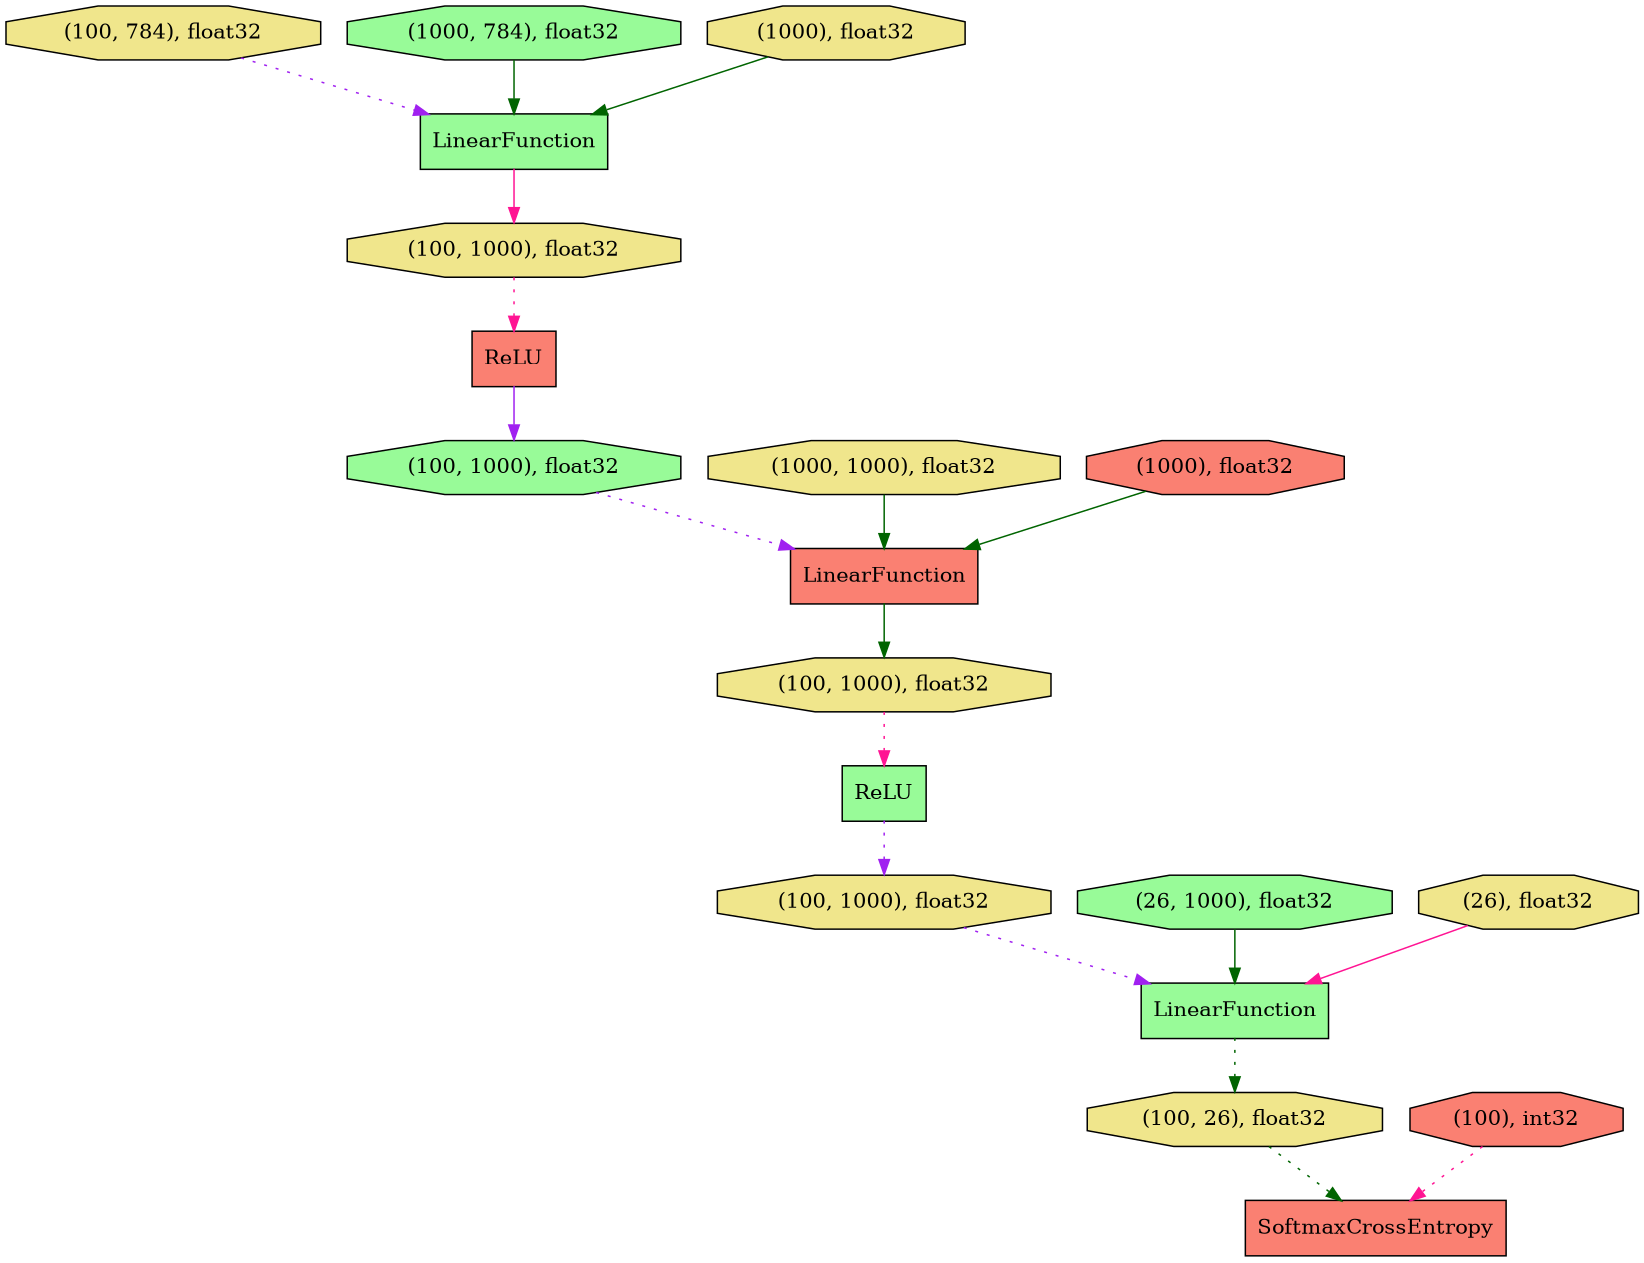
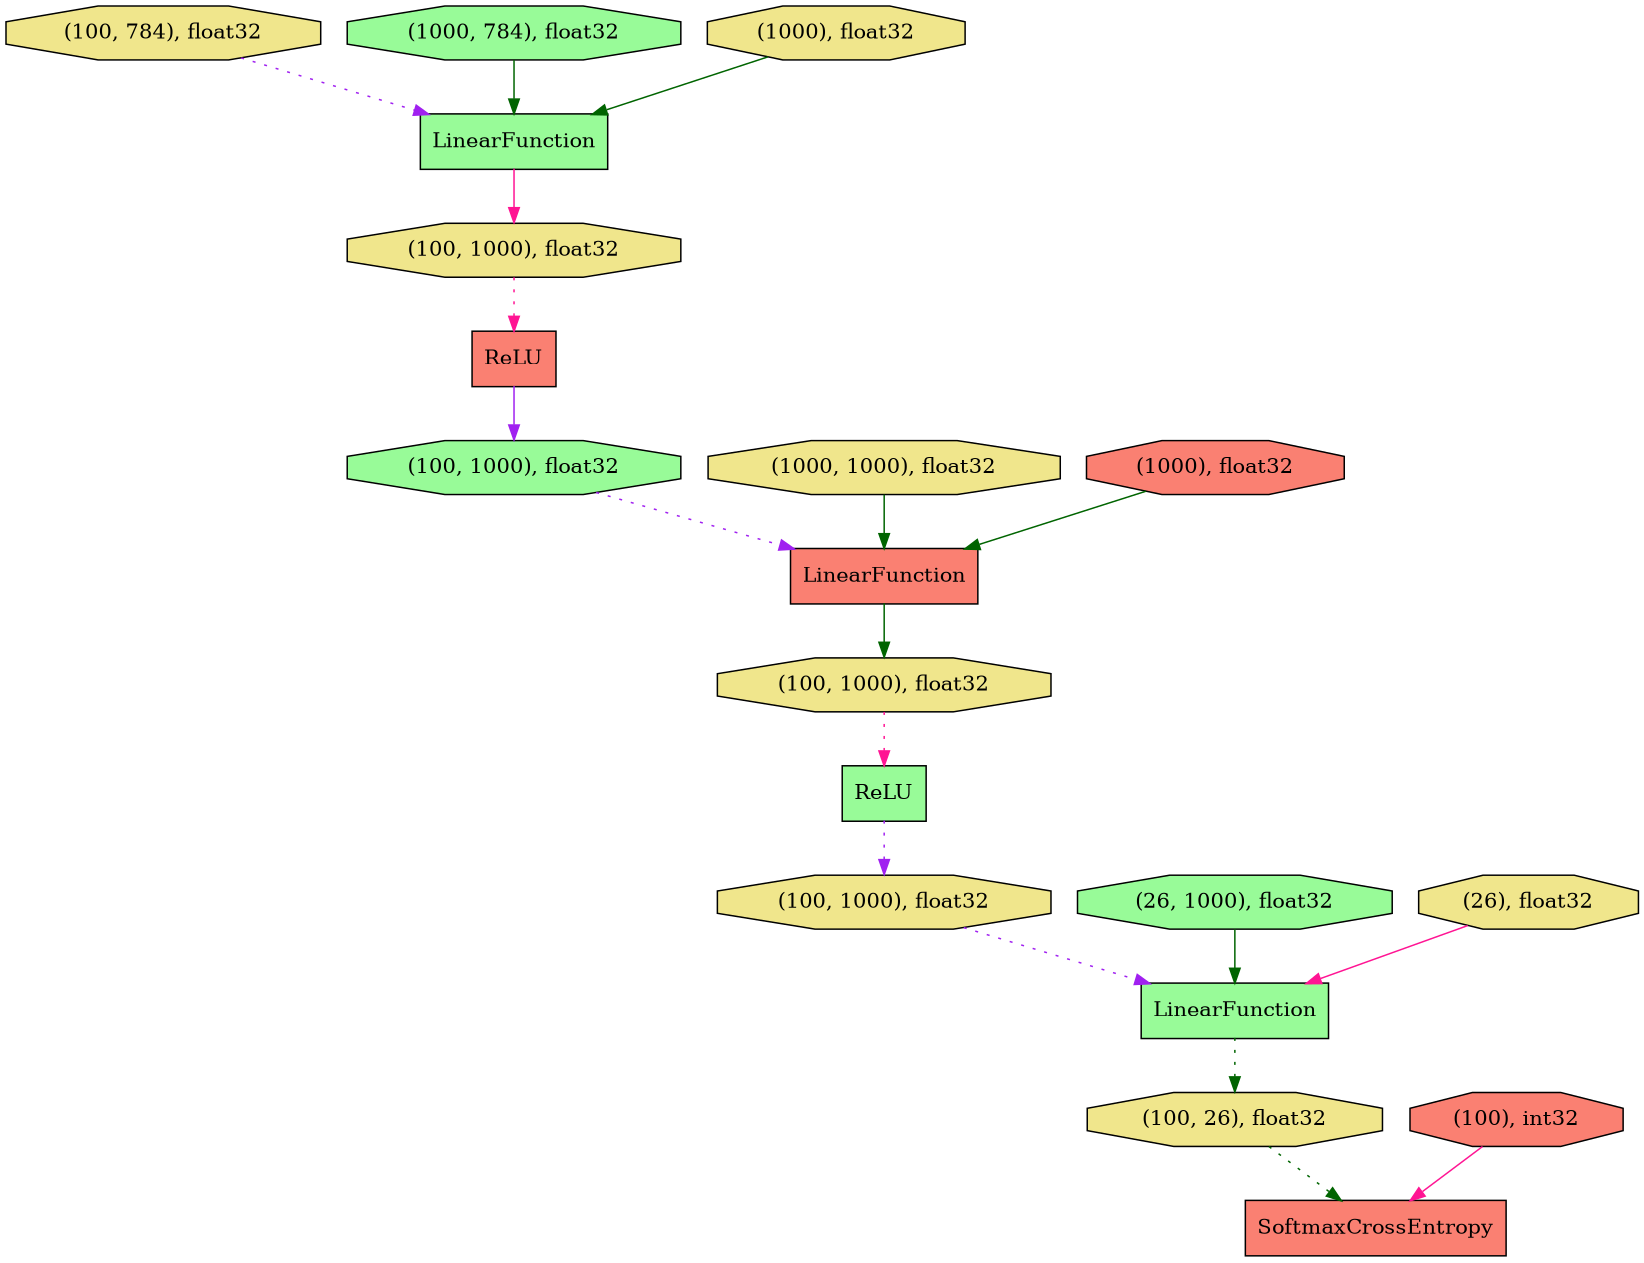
  digraph {
    rankdir=TB
    node [fillcolor=khaki shape=octagon style=filled]
    edge [color=darkgreen style=solid]
    n1 [label="(100, 784), float32"]
    n2 [fillcolor=palegreen label=LinearFunction shape=record]
    n3 [label="(100, 1000), float32"]
    n4 [fillcolor=palegreen label="(1000, 784), float32"]
    n5 [fillcolor=salmon label=LinearFunction shape=record]
    n6 [label="(100, 1000), float32"]
    n7 [fillcolor=palegreen label=ReLU shape=record]
    n8 [fillcolor=salmon label="(100), int32"]
    n9 [fillcolor=salmon label=SoftmaxCrossEntropy shape=record]
    n10 [fillcolor=salmon label=ReLU shape=record]
    n11 [fillcolor=palegreen label="(100, 1000), float32"]
    n12 [label="(1000, 1000), float32"]
    n13 [fillcolor=salmon label="(1000), float32"]
    n14 [label="(1000), float32"]
    n15 [fillcolor=palegreen label=LinearFunction shape=record]
    n16 [label="(100, 26), float32"]
    n17 [fillcolor=palegreen label="(26, 1000), float32"]
    n18 [label="(100, 1000), float32"]
    n19 [label="(26), float32"]
    n1 -> n2 [color=purple style=dotted]
    n2 -> n3 [color=deeppink]
    n3 -> n10 [color=deeppink style=dotted]
    n4 -> n2
    n5 -> n6
    n6 -> n7 [color=deeppink style=dotted]
    n7 -> n18 [color=purple style=dotted]
-   n8 -> n9 [color=deeppink style=dotted]
+   n8 -> n9 [color=deeppink]
    n10 -> n11 [color=purple]
    n11 -> n5 [color=purple style=dotted]
    n12 -> n5
    n13 -> n5
    n14 -> n2
    n15 -> n16 [style=dotted]
    n16 -> n9 [style=dotted]
    n17 -> n15
    n18 -> n15 [color=purple style=dotted]
    n19 -> n15 [color=deeppink]
  }
